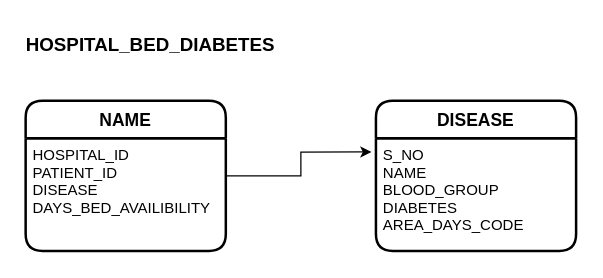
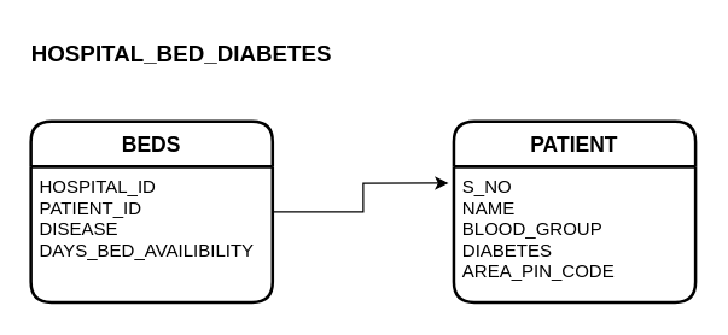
  <mxCell id="0" />
  <mxCell id="1" parent="0" />
  <mxCell id="2" value="&lt;span class=&quot;pl-en&quot;&gt;&lt;b&gt;&lt;font style=&quot;font-size: 15px&quot;&gt;HOSPITAL_BED_DIABETES&lt;/font&gt;&lt;/b&gt;&lt;/span&gt;" style="text;html=1;strokeColor=none;fillColor=none;align=center;verticalAlign=middle;whiteSpace=wrap;rounded=0;" vertex="1" parent="1"><mxGeometry x="90" y="20" width="60" height="30" as="geometry" /></mxCell>
- <mxCell id="3" value="NAME" style="swimlane;childLayout=stackLayout;horizontal=1;startSize=30;horizontalStack=0;rounded=1;fontSize=14;fontStyle=1;strokeWidth=2;resizeParent=0;resizeLast=1;shadow=0;dashed=0;align=center;" vertex="1" parent="1"><mxGeometry x="20" y="80" width="160" height="120" as="geometry" /></mxCell>
+ <mxCell id="3" value="BEDS" style="swimlane;childLayout=stackLayout;horizontal=1;startSize=30;horizontalStack=0;rounded=1;fontSize=14;fontStyle=1;strokeWidth=2;resizeParent=0;resizeLast=1;shadow=0;dashed=0;align=center;" vertex="1" parent="1"><mxGeometry x="20" y="80" width="160" height="120" as="geometry" /></mxCell>
  <mxCell id="4" value="HOSPITAL_ID&#10;PATIENT_ID&#10;DISEASE&#10;DAYS_BED_AVAILIBILITY&#10;" style="align=left;strokeColor=none;fillColor=none;spacingLeft=4;fontSize=12;verticalAlign=top;resizable=0;rotatable=0;part=1;spacingTop=0;spacing=2;" vertex="1" parent="3"><mxGeometry y="30" width="160" height="90" as="geometry" /></mxCell>
- <mxCell id="5" value="DISEASE" style="swimlane;childLayout=stackLayout;horizontal=1;startSize=30;horizontalStack=0;rounded=1;fontSize=14;fontStyle=1;strokeWidth=2;resizeParent=0;resizeLast=1;shadow=0;dashed=0;align=center;" vertex="1" parent="1"><mxGeometry x="300" y="80" width="160" height="120" as="geometry" /></mxCell>
- <mxCell id="6" value="S_NO&#10;NAME&#10;BLOOD_GROUP&#10;DIABETES&#10;AREA_DAYS_CODE" style="align=left;strokeColor=none;fillColor=none;spacingLeft=4;fontSize=12;verticalAlign=top;resizable=0;rotatable=0;part=1;" vertex="1" parent="5"><mxGeometry y="30" width="160" height="90" as="geometry" /></mxCell>
+ <mxCell id="5" value="PATIENT" style="swimlane;childLayout=stackLayout;horizontal=1;startSize=30;horizontalStack=0;rounded=1;fontSize=14;fontStyle=1;strokeWidth=2;resizeParent=0;resizeLast=1;shadow=0;dashed=0;align=center;" vertex="1" parent="1"><mxGeometry x="300" y="80" width="160" height="120" as="geometry" /></mxCell>
+ <mxCell id="6" value="S_NO&#10;NAME&#10;BLOOD_GROUP&#10;DIABETES&#10;AREA_PIN_CODE" style="align=left;strokeColor=none;fillColor=none;spacingLeft=4;fontSize=12;verticalAlign=top;resizable=0;rotatable=0;part=1;" vertex="1" parent="5"><mxGeometry y="30" width="160" height="90" as="geometry" /></mxCell>
  <mxCell id="7" style="edgeStyle=orthogonalEdgeStyle;rounded=0;orthogonalLoop=1;jettySize=auto;html=1;exitX=1;exitY=0.25;exitDx=0;exitDy=0;entryX=-0.022;entryY=0.121;entryDx=0;entryDy=0;entryPerimeter=0;" edge="1" parent="1" source="4" target="6"><mxGeometry relative="1" as="geometry"><Array as="points"><mxPoint x="180" y="140" /><mxPoint x="240" y="140" /><mxPoint x="240" y="121" /></Array></mxGeometry></mxCell>
